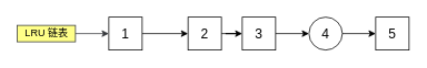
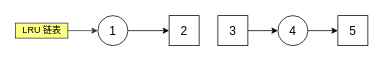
  <mxCell id="0" />
  <mxCell id="1" parent="0" />
  <mxCell id="2" style="edgeStyle=orthogonalEdgeStyle;rounded=0;orthogonalLoop=1;jettySize=auto;html=1;entryX=0;entryY=0.5;entryDx=0;entryDy=0;" edge="1" parent="1" source="3" target="5"><mxGeometry relative="1" as="geometry" /></mxCell>
- <mxCell id="3" value="1" style="rounded=0;whiteSpace=wrap;html=1;fontSize=16;" vertex="1" parent="1"><mxGeometry x="130" y="20" width="40" height="40" as="geometry" /></mxCell>
- <mxCell id="4" style="edgeStyle=orthogonalEdgeStyle;rounded=0;orthogonalLoop=1;jettySize=auto;html=1;entryX=0;entryY=0.5;entryDx=0;entryDy=0;" edge="1" parent="1" source="5" target="7"><mxGeometry relative="1" as="geometry" /></mxCell>
+ <mxCell id="3" value="1" style="ellipse;whiteSpace=wrap;html=1;fontSize=16;" vertex="1" parent="1"><mxGeometry x="130" y="20" width="40" height="40" as="geometry" /></mxCell>
  <mxCell id="5" value="2" style="rounded=0;whiteSpace=wrap;html=1;fontSize=16;" vertex="1" parent="1"><mxGeometry x="225" y="20" width="40" height="40" as="geometry" /></mxCell>
  <mxCell id="6" style="edgeStyle=orthogonalEdgeStyle;rounded=0;orthogonalLoop=1;jettySize=auto;html=1;entryX=0;entryY=0.5;entryDx=0;entryDy=0;" edge="1" parent="1" source="7" target="9"><mxGeometry relative="1" as="geometry" /></mxCell>
  <mxCell id="7" value="3" style="rounded=0;whiteSpace=wrap;html=1;fontSize=16;" vertex="1" parent="1"><mxGeometry x="290" y="20" width="40" height="40" as="geometry" /></mxCell>
  <mxCell id="8" style="edgeStyle=orthogonalEdgeStyle;rounded=0;orthogonalLoop=1;jettySize=auto;html=1;entryX=0;entryY=0.5;entryDx=0;entryDy=0;" edge="1" parent="1" source="9" target="10"><mxGeometry relative="1" as="geometry" /></mxCell>
  <mxCell id="9" value="4" style="ellipse;whiteSpace=wrap;html=1;fontSize=16;" vertex="1" parent="1"><mxGeometry x="370" y="20" width="40" height="40" as="geometry" /></mxCell>
  <mxCell id="10" value="5" style="rounded=0;whiteSpace=wrap;html=1;fontSize=16;" vertex="1" parent="1"><mxGeometry x="450" y="20" width="40" height="40" as="geometry" /></mxCell>
  <mxCell id="11" style="edgeStyle=orthogonalEdgeStyle;rounded=0;orthogonalLoop=1;jettySize=auto;html=1;entryX=0;entryY=0.5;entryDx=0;entryDy=0;fillColor=#ffff88;strokeColor=#36393d;" edge="1" parent="1" source="12" target="3"><mxGeometry relative="1" as="geometry" /></mxCell>
  <mxCell id="12" value="LRU 链表" style="text;html=1;align=center;verticalAlign=middle;resizable=0;points=[];autosize=1;strokeColor=#36393d;fillColor=#ffff88;" vertex="1" parent="1"><mxGeometry x="20" y="30" width="70" height="20" as="geometry" /></mxCell>
